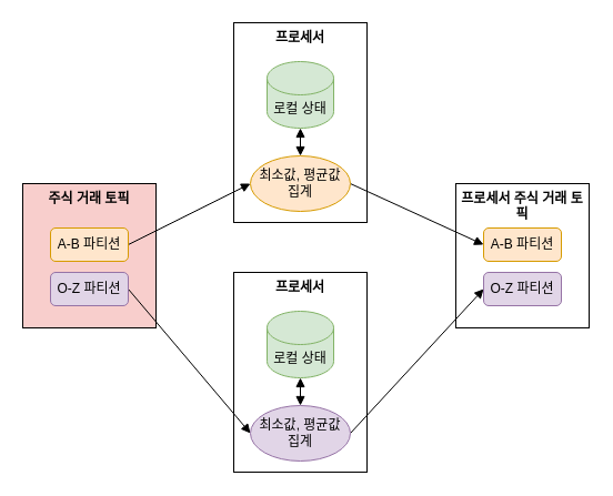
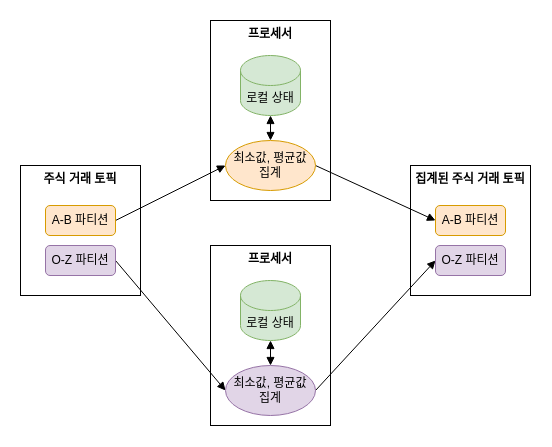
  <mxCell id="0" />
  <mxCell id="1" parent="0" />
- <mxCell id="2" value="프로세서 주식 거래 토픽" style="rounded=0;whiteSpace=wrap;html=1;verticalAlign=top;fontStyle=1" vertex="1" parent="1"><mxGeometry x="410" y="165" width="120" height="130" as="geometry" /></mxCell>
+ <mxCell id="2" value="집계된 주식 거래 토픽" style="rounded=0;whiteSpace=wrap;html=1;verticalAlign=top;fontStyle=1" vertex="1" parent="1"><mxGeometry x="410" y="165" width="120" height="130" as="geometry" /></mxCell>
  <mxCell id="3" value="프로세서" style="rounded=0;whiteSpace=wrap;html=1;verticalAlign=top;fontStyle=1" vertex="1" parent="1"><mxGeometry x="210" y="245" width="120" height="180" as="geometry" /></mxCell>
  <mxCell id="4" value="프로세서" style="rounded=0;whiteSpace=wrap;html=1;verticalAlign=top;fontStyle=1" vertex="1" parent="1"><mxGeometry x="210" y="20" width="120" height="180" as="geometry" /></mxCell>
- <mxCell id="5" value="주식 거래 토픽" style="rounded=0;whiteSpace=wrap;html=1;verticalAlign=top;fontStyle=1;fillColor=#f8cecc;" vertex="1" parent="1"><mxGeometry x="20" y="165" width="120" height="130" as="geometry" /></mxCell>
+ <mxCell id="5" value="주식 거래 토픽" style="rounded=0;whiteSpace=wrap;html=1;verticalAlign=top;fontStyle=1" vertex="1" parent="1"><mxGeometry x="20" y="165" width="120" height="130" as="geometry" /></mxCell>
  <mxCell id="6" style="rounded=0;orthogonalLoop=1;jettySize=auto;html=1;entryX=0;entryY=0.5;entryDx=0;entryDy=0;endArrow=block;endFill=1;exitX=1;exitY=0.5;exitDx=0;exitDy=0;" edge="1" parent="1" source="7" target="12"><mxGeometry relative="1" as="geometry" /></mxCell>
  <mxCell id="7" value="A-B 파티션" style="rounded=1;whiteSpace=wrap;html=1;fillColor=#ffe6cc;strokeColor=#d79b00;" vertex="1" parent="1"><mxGeometry x="45" y="205" width="70" height="30" as="geometry" /></mxCell>
  <mxCell id="8" style="rounded=0;orthogonalLoop=1;jettySize=auto;html=1;entryX=0;entryY=0.5;entryDx=0;entryDy=0;endArrow=block;endFill=1;exitX=1;exitY=0.5;exitDx=0;exitDy=0;" edge="1" parent="1" source="9" target="16"><mxGeometry relative="1" as="geometry" /></mxCell>
  <mxCell id="9" value="O-Z 파티션" style="rounded=1;whiteSpace=wrap;html=1;fillColor=#e1d5e7;strokeColor=#9673a6;" vertex="1" parent="1"><mxGeometry x="45" y="245" width="70" height="30" as="geometry" /></mxCell>
  <mxCell id="10" value="로컬 상태" style="shape=cylinder3;whiteSpace=wrap;html=1;boundedLbl=1;backgroundOutline=1;size=15;fillColor=#d5e8d4;strokeColor=#82b366;" vertex="1" parent="1"><mxGeometry x="240" y="55" width="60" height="60" as="geometry" /></mxCell>
  <mxCell id="11" style="rounded=0;orthogonalLoop=1;jettySize=auto;html=1;entryX=0;entryY=0.5;entryDx=0;entryDy=0;endArrow=block;endFill=1;exitX=1;exitY=0.5;exitDx=0;exitDy=0;" edge="1" parent="1" source="12" target="18"><mxGeometry relative="1" as="geometry" /></mxCell>
  <mxCell id="12" value="최소값, 평균값&lt;div&gt;집계&lt;/div&gt;" style="ellipse;whiteSpace=wrap;html=1;fillColor=#ffe6cc;strokeColor=#d79b00;" vertex="1" parent="1"><mxGeometry x="225" y="140" width="90" height="50" as="geometry" /></mxCell>
  <mxCell id="13" style="edgeStyle=orthogonalEdgeStyle;rounded=0;orthogonalLoop=1;jettySize=auto;html=1;entryX=0.5;entryY=1;entryDx=0;entryDy=0;entryPerimeter=0;endArrow=block;endFill=1;startArrow=block;startFill=1;" edge="1" parent="1" source="12" target="10"><mxGeometry relative="1" as="geometry" /></mxCell>
  <mxCell id="14" value="로컬 상태" style="shape=cylinder3;whiteSpace=wrap;html=1;boundedLbl=1;backgroundOutline=1;size=15;fillColor=#d5e8d4;strokeColor=#82b366;" vertex="1" parent="1"><mxGeometry x="240" y="280" width="60" height="60" as="geometry" /></mxCell>
  <mxCell id="15" style="rounded=0;orthogonalLoop=1;jettySize=auto;html=1;entryX=0;entryY=0.5;entryDx=0;entryDy=0;endArrow=block;endFill=1;exitX=1;exitY=0.5;exitDx=0;exitDy=0;" edge="1" parent="1" source="16" target="19"><mxGeometry relative="1" as="geometry" /></mxCell>
  <mxCell id="16" value="최소값, 평균값&lt;div&gt;집계&lt;/div&gt;" style="ellipse;whiteSpace=wrap;html=1;fillColor=#e1d5e7;strokeColor=#9673a6;" vertex="1" parent="1"><mxGeometry x="225" y="365" width="90" height="50" as="geometry" /></mxCell>
  <mxCell id="17" style="edgeStyle=orthogonalEdgeStyle;rounded=0;orthogonalLoop=1;jettySize=auto;html=1;entryX=0.5;entryY=1;entryDx=0;entryDy=0;entryPerimeter=0;endArrow=block;endFill=1;startArrow=block;startFill=1;" edge="1" parent="1" source="16" target="14"><mxGeometry relative="1" as="geometry" /></mxCell>
  <mxCell id="18" value="A-B 파티션" style="rounded=1;whiteSpace=wrap;html=1;fillColor=#ffe6cc;strokeColor=#d79b00;" vertex="1" parent="1"><mxGeometry x="435" y="205" width="70" height="30" as="geometry" /></mxCell>
  <mxCell id="19" value="O-Z 파티션" style="rounded=1;whiteSpace=wrap;html=1;fillColor=#e1d5e7;strokeColor=#9673a6;" vertex="1" parent="1"><mxGeometry x="435" y="245" width="70" height="30" as="geometry" /></mxCell>
